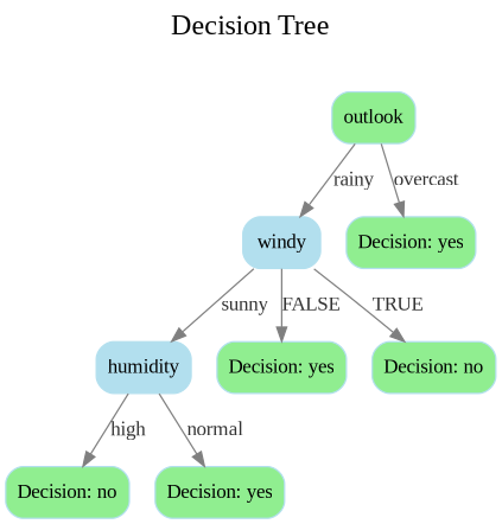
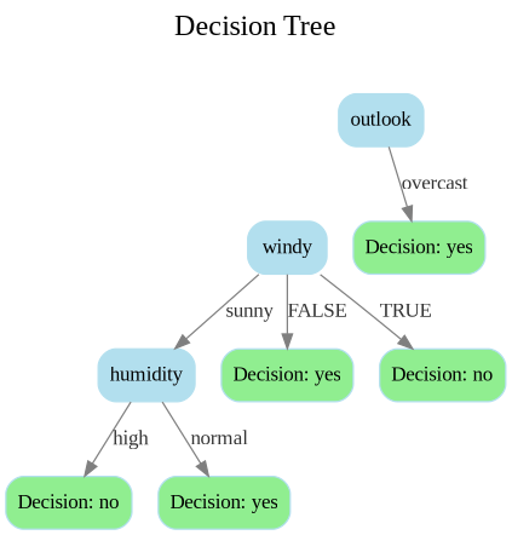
  digraph {
    fontname="Liberation Serif"
    fontsize=20
    label="Decision Tree"
    labelloc=top
    rankdir=TB
    node [color=lightblue2 fontcolor=black fontname="Liberation Serif" shape=box style="filled,rounded" fillcolor=lightgreen]
    edge [color=gray50 fontcolor=gray20 fontname="Liberation Serif"]
-   n1 [label=outlook]
+   n1 [label=outlook fillcolor=""]
    n2 [label=windy fillcolor=""]
    n3 [label="Decision: yes"]
    n4 [label=humidity fillcolor=""]
    n5 [label="Decision: yes"]
    n6 [label="Decision: no"]
    n7 [label="Decision: no"]
    n8 [label="Decision: yes"]
-   n1 -> n2 [label=rainy]
    n1 -> n3 [label=overcast]
    n2 -> n4 [label=sunny]
    n2 -> n5 [label=FALSE]
    n2 -> n6 [label=TRUE]
    n4 -> n7 [label=high]
    n4 -> n8 [label=normal]
  }
